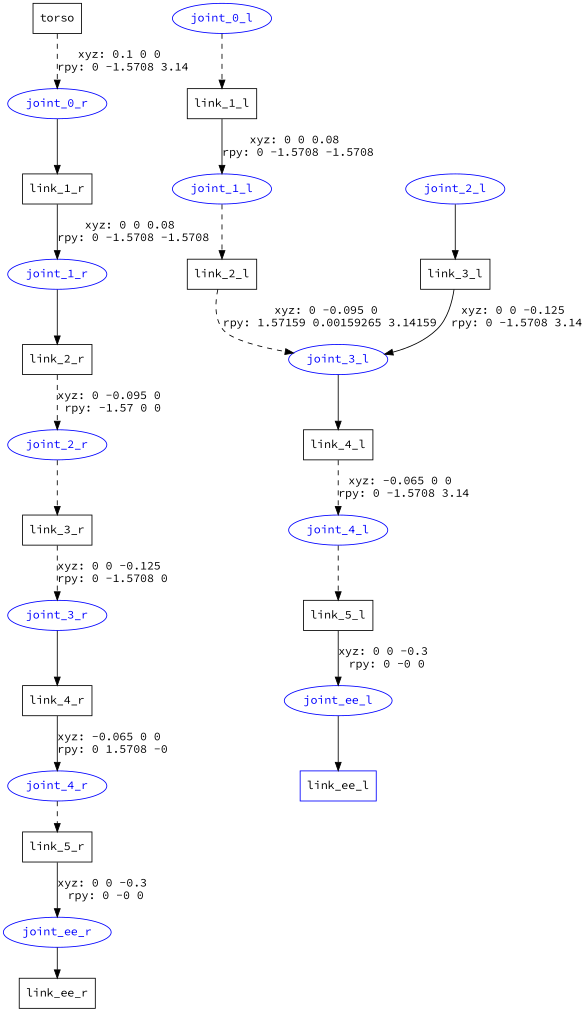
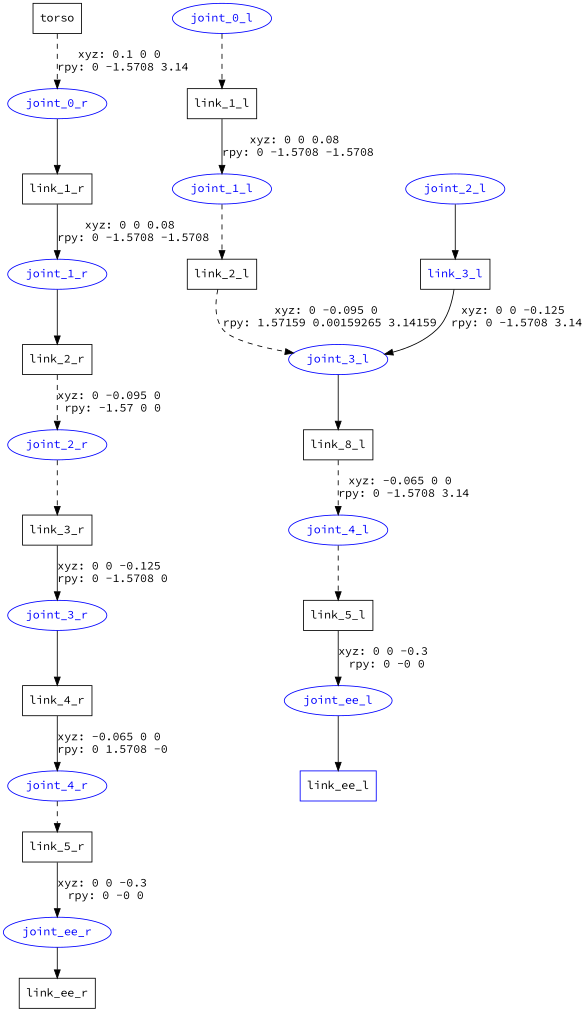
  digraph {
    fontname="Source Code Pro"
    node [fontname="Source Code Pro" shape=box color=blue]
    edge [fontname="Source Code Pro" style=solid]
    n1 [label=torso color=""]
    joint_0_r [fontcolor=blue shape=ellipse]
    joint_0_l [fontcolor=blue shape=ellipse]
    n4 [label=link_1_l color=""]
    n5 [label=link_1_r color=""]
    joint_1_l [fontcolor=blue shape=ellipse]
    n7 [label=link_2_l color=""]
    joint_3_l [fontcolor=blue shape=ellipse]
    joint_2_l [fontcolor=blue shape=ellipse]
-   n10 [label=link_3_l color=""]
-   n11 [label=link_4_l color=""]
+   n10 [label=link_3_l fontcolor=blue color=""]
+   n11 [label=link_8_l color=""]
    joint_4_l [fontcolor=blue shape=ellipse]
    n13 [label=link_5_l color=""]
    joint_ee_l [fontcolor=blue shape=ellipse]
    n15 [label=link_ee_l]
    joint_1_r [fontcolor=blue shape=ellipse]
    n17 [label=link_2_r color=""]
    joint_2_r [fontcolor=blue shape=ellipse]
    n19 [label=link_3_r color=""]
    joint_3_r [fontcolor=blue shape=ellipse]
    n21 [label=link_4_r color=""]
    joint_4_r [fontcolor=blue shape=ellipse]
    n23 [label=link_5_r color=""]
    joint_ee_r [fontcolor=blue shape=ellipse]
    n25 [label=link_ee_r color=""]
    n1 -> joint_0_r [label="xyz: 0.1 0 0 \nrpy: 0 -1.5708 3.14" style=dashed]
    joint_0_r -> n5
    joint_0_l -> n4 [style=dashed]
    n4 -> joint_1_l [label="xyz: 0 0 0.08 \nrpy: 0 -1.5708 -1.5708"]
    n5 -> joint_1_r [label="xyz: 0 0 0.08 \nrpy: 0 -1.5708 -1.5708"]
    joint_1_l -> n7 [style=dashed]
    n7 -> joint_3_l [label="xyz: 0 -0.095 0 \nrpy: 1.57159 0.00159265 3.14159" style=dashed]
    joint_3_l -> n11
    joint_2_l -> n10
    n10 -> joint_3_l [label="xyz: 0 0 -0.125 \nrpy: 0 -1.5708 3.14"]
    n11 -> joint_4_l [label="xyz: -0.065 0 0 \nrpy: 0 -1.5708 3.14" style=dashed]
    joint_4_l -> n13 [style=dashed]
    n13 -> joint_ee_l [label="xyz: 0 0 -0.3 \nrpy: 0 -0 0"]
    joint_ee_l -> n15
    joint_1_r -> n17
    n17 -> joint_2_r [label="xyz: 0 -0.095 0 \nrpy: -1.57 0 0" style=dashed]
    joint_2_r -> n19 [style=dashed]
-   n19 -> joint_3_r [label="xyz: 0 0 -0.125 \nrpy: 0 -1.5708 0" style=dashed]
+   n19 -> joint_3_r [label="xyz: 0 0 -0.125 \nrpy: 0 -1.5708 0"]
    joint_3_r -> n21
    n21 -> joint_4_r [label="xyz: -0.065 0 0 \nrpy: 0 1.5708 -0"]
    joint_4_r -> n23 [style=dashed]
    n23 -> joint_ee_r [label="xyz: 0 0 -0.3 \nrpy: 0 -0 0"]
    joint_ee_r -> n25
  }
